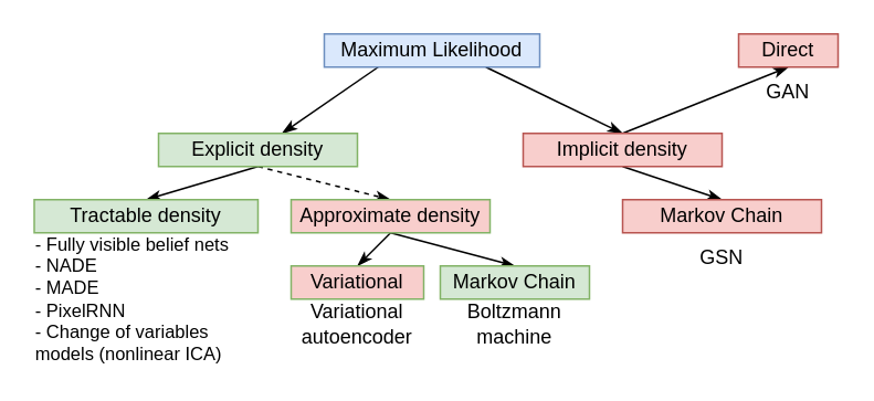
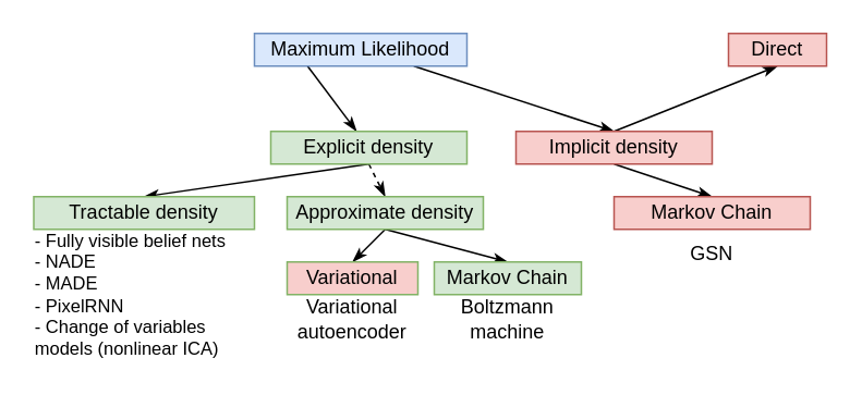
  <mxCell id="0" />
  <mxCell id="1" parent="0" />
  <mxCell id="2" style="rounded=0;orthogonalLoop=1;jettySize=auto;html=1;exitX=0.25;exitY=1;exitDx=0;exitDy=0;endArrow=classicThin;endFill=1;" parent="1" source="4" target="7" edge="1"><mxGeometry relative="1" as="geometry" /></mxCell>
  <mxCell id="3" style="rounded=0;orthogonalLoop=1;jettySize=auto;html=1;exitX=0.75;exitY=1;exitDx=0;exitDy=0;entryX=0.5;entryY=0;entryDx=0;entryDy=0;endArrow=classicThin;endFill=1;" parent="1" source="4" target="10" edge="1"><mxGeometry relative="1" as="geometry" /></mxCell>
- <mxCell id="4" value="Maximum Likelihood" style="rounded=0;whiteSpace=wrap;html=1;fillColor=#dae8fc;strokeColor=#6c8ebf;" parent="1" vertex="1"><mxGeometry x="195" y="20" width="130" height="20" as="geometry" /></mxCell>
+ <mxCell id="4" value="Maximum Likelihood" style="rounded=0;whiteSpace=wrap;html=1;fillColor=#dae8fc;strokeColor=#6c8ebf;" parent="1" vertex="1"><mxGeometry x="155" y="20" width="130" height="20" as="geometry" /></mxCell>
  <mxCell id="5" style="rounded=0;orthogonalLoop=1;jettySize=auto;html=1;exitX=0.5;exitY=1;exitDx=0;exitDy=0;entryX=0.5;entryY=0;entryDx=0;entryDy=0;endArrow=classicThin;endFill=1;" parent="1" source="7" target="13" edge="1"><mxGeometry relative="1" as="geometry" /></mxCell>
  <mxCell id="6" style="rounded=0;orthogonalLoop=1;jettySize=auto;html=1;exitX=0.5;exitY=1;exitDx=0;exitDy=0;entryX=0.5;entryY=0;entryDx=0;entryDy=0;endArrow=classicThin;endFill=1;dashed=1;" parent="1" source="7" target="16" edge="1"><mxGeometry relative="1" as="geometry" /></mxCell>
- <mxCell id="7" value="Explicit density" style="rounded=0;whiteSpace=wrap;html=1;fillColor=#d5e8d4;strokeColor=#82b366;" parent="1" vertex="1"><mxGeometry x="95" y="80" width="120" height="20" as="geometry" /></mxCell>
+ <mxCell id="7" value="Explicit density" style="rounded=0;whiteSpace=wrap;html=1;fillColor=#d5e8d4;strokeColor=#82b366;" parent="1" vertex="1"><mxGeometry x="165" y="80" width="120" height="20" as="geometry" /></mxCell>
  <mxCell id="8" style="rounded=0;orthogonalLoop=1;jettySize=auto;html=1;exitX=0.5;exitY=1;exitDx=0;exitDy=0;entryX=0.5;entryY=0;entryDx=0;entryDy=0;endArrow=classicThin;endFill=1;" parent="1" source="10" target="12" edge="1"><mxGeometry relative="1" as="geometry" /></mxCell>
  <mxCell id="9" style="rounded=0;orthogonalLoop=1;jettySize=auto;html=1;exitX=0.5;exitY=0;exitDx=0;exitDy=0;entryX=0.5;entryY=1;entryDx=0;entryDy=0;endArrow=classicThin;endFill=1;" parent="1" source="10" target="11" edge="1"><mxGeometry relative="1" as="geometry" /></mxCell>
  <mxCell id="10" value="Implicit density" style="rounded=0;whiteSpace=wrap;html=1;fillColor=#f8cecc;strokeColor=#b85450;" parent="1" vertex="1"><mxGeometry x="315" y="80" width="120" height="20" as="geometry" /></mxCell>
  <mxCell id="11" value="Direct" style="rounded=0;whiteSpace=wrap;html=1;fillColor=#f8cecc;strokeColor=#b85450;" parent="1" vertex="1"><mxGeometry x="445" y="20" width="60" height="20" as="geometry" /></mxCell>
  <mxCell id="12" value="Markov Chain" style="rounded=0;whiteSpace=wrap;html=1;fillColor=#f8cecc;strokeColor=#b85450;" parent="1" vertex="1"><mxGeometry x="375" y="120" width="120" height="20" as="geometry" /></mxCell>
  <mxCell id="13" value="Tractable density" style="rounded=0;whiteSpace=wrap;html=1;fillColor=#d5e8d4;strokeColor=#82b366;" parent="1" vertex="1"><mxGeometry x="20" y="120" width="135" height="20" as="geometry" /></mxCell>
  <mxCell id="14" style="rounded=0;orthogonalLoop=1;jettySize=auto;html=1;exitX=0.5;exitY=1;exitDx=0;exitDy=0;entryX=0.5;entryY=0;entryDx=0;entryDy=0;endArrow=classicThin;endFill=1;" parent="1" source="16" target="17" edge="1"><mxGeometry relative="1" as="geometry" /></mxCell>
  <mxCell id="15" style="rounded=0;orthogonalLoop=1;jettySize=auto;html=1;exitX=0.5;exitY=1;exitDx=0;exitDy=0;entryX=0.5;entryY=0;entryDx=0;entryDy=0;endArrow=classicThin;endFill=1;" parent="1" source="16" target="18" edge="1"><mxGeometry relative="1" as="geometry" /></mxCell>
- <mxCell id="16" value="Approximate density" style="rounded=0;whiteSpace=wrap;html=1;fillColor=#f8cecc;strokeColor=#82b366;" parent="1" vertex="1"><mxGeometry x="175" y="120" width="120" height="20" as="geometry" /></mxCell>
+ <mxCell id="16" value="Approximate density" style="rounded=0;whiteSpace=wrap;html=1;fillColor=#d5e8d4;strokeColor=#82b366;" parent="1" vertex="1"><mxGeometry x="175" y="120" width="120" height="20" as="geometry" /></mxCell>
  <mxCell id="17" value="Variational" style="rounded=0;whiteSpace=wrap;html=1;fillColor=#f8cecc;strokeColor=#82b366;" parent="1" vertex="1"><mxGeometry x="175" y="160" width="80" height="20" as="geometry" /></mxCell>
  <mxCell id="18" value="Markov Chain" style="rounded=0;whiteSpace=wrap;html=1;fillColor=#d5e8d4;strokeColor=#82b366;" parent="1" vertex="1"><mxGeometry x="265" y="160" width="90" height="20" as="geometry" /></mxCell>
  <mxCell id="19" value="&lt;div style=&quot;text-align: left; font-size: 11px;&quot;&gt;&lt;span style=&quot;background-color: initial;&quot;&gt;&lt;font style=&quot;font-size: 11px;&quot;&gt;- Fully visible belief nets&lt;/font&gt;&lt;/span&gt;&lt;/div&gt;&lt;div style=&quot;text-align: left; font-size: 11px;&quot;&gt;&lt;span style=&quot;background-color: initial;&quot;&gt;&lt;font style=&quot;font-size: 11px;&quot;&gt;- NADE&lt;/font&gt;&lt;/span&gt;&lt;/div&gt;&lt;div style=&quot;text-align: left; font-size: 11px;&quot;&gt;&lt;span style=&quot;background-color: initial;&quot;&gt;&lt;font style=&quot;font-size: 11px;&quot;&gt;- MADE&lt;/font&gt;&lt;/span&gt;&lt;/div&gt;&lt;div style=&quot;text-align: left; font-size: 11px;&quot;&gt;&lt;span style=&quot;background-color: initial;&quot;&gt;&lt;font style=&quot;font-size: 11px;&quot;&gt;- PixelRNN&lt;/font&gt;&lt;/span&gt;&lt;/div&gt;&lt;div style=&quot;text-align: left; font-size: 11px;&quot;&gt;&lt;font style=&quot;font-size: 11px;&quot;&gt;- Change of variables models (nonlinear ICA)&lt;/font&gt;&lt;/div&gt;" style="text;html=1;strokeColor=none;fillColor=none;align=center;verticalAlign=middle;whiteSpace=wrap;rounded=0;" parent="1" vertex="1"><mxGeometry x="20" y="140" width="135" height="80" as="geometry" /></mxCell>
  <mxCell id="20" value="Variational autoencoder" style="text;html=1;strokeColor=none;fillColor=none;align=center;verticalAlign=middle;whiteSpace=wrap;rounded=0;" parent="1" vertex="1"><mxGeometry x="175" y="180" width="80" height="30" as="geometry" /></mxCell>
  <mxCell id="21" value="Boltzmann machine" style="text;html=1;strokeColor=none;fillColor=none;align=center;verticalAlign=middle;whiteSpace=wrap;rounded=0;" parent="1" vertex="1"><mxGeometry x="265" y="180" width="90" height="30" as="geometry" /></mxCell>
  <mxCell id="22" value="GSN" style="text;html=1;strokeColor=none;fillColor=none;align=center;verticalAlign=middle;whiteSpace=wrap;rounded=0;" parent="1" vertex="1"><mxGeometry x="375" y="140" width="120" height="30" as="geometry" /></mxCell>
- <mxCell id="23" value="GAN" style="text;html=1;strokeColor=none;fillColor=none;align=center;verticalAlign=middle;whiteSpace=wrap;rounded=0;" parent="1" vertex="1"><mxGeometry x="445" y="40" width="60" height="30" as="geometry" /></mxCell>
